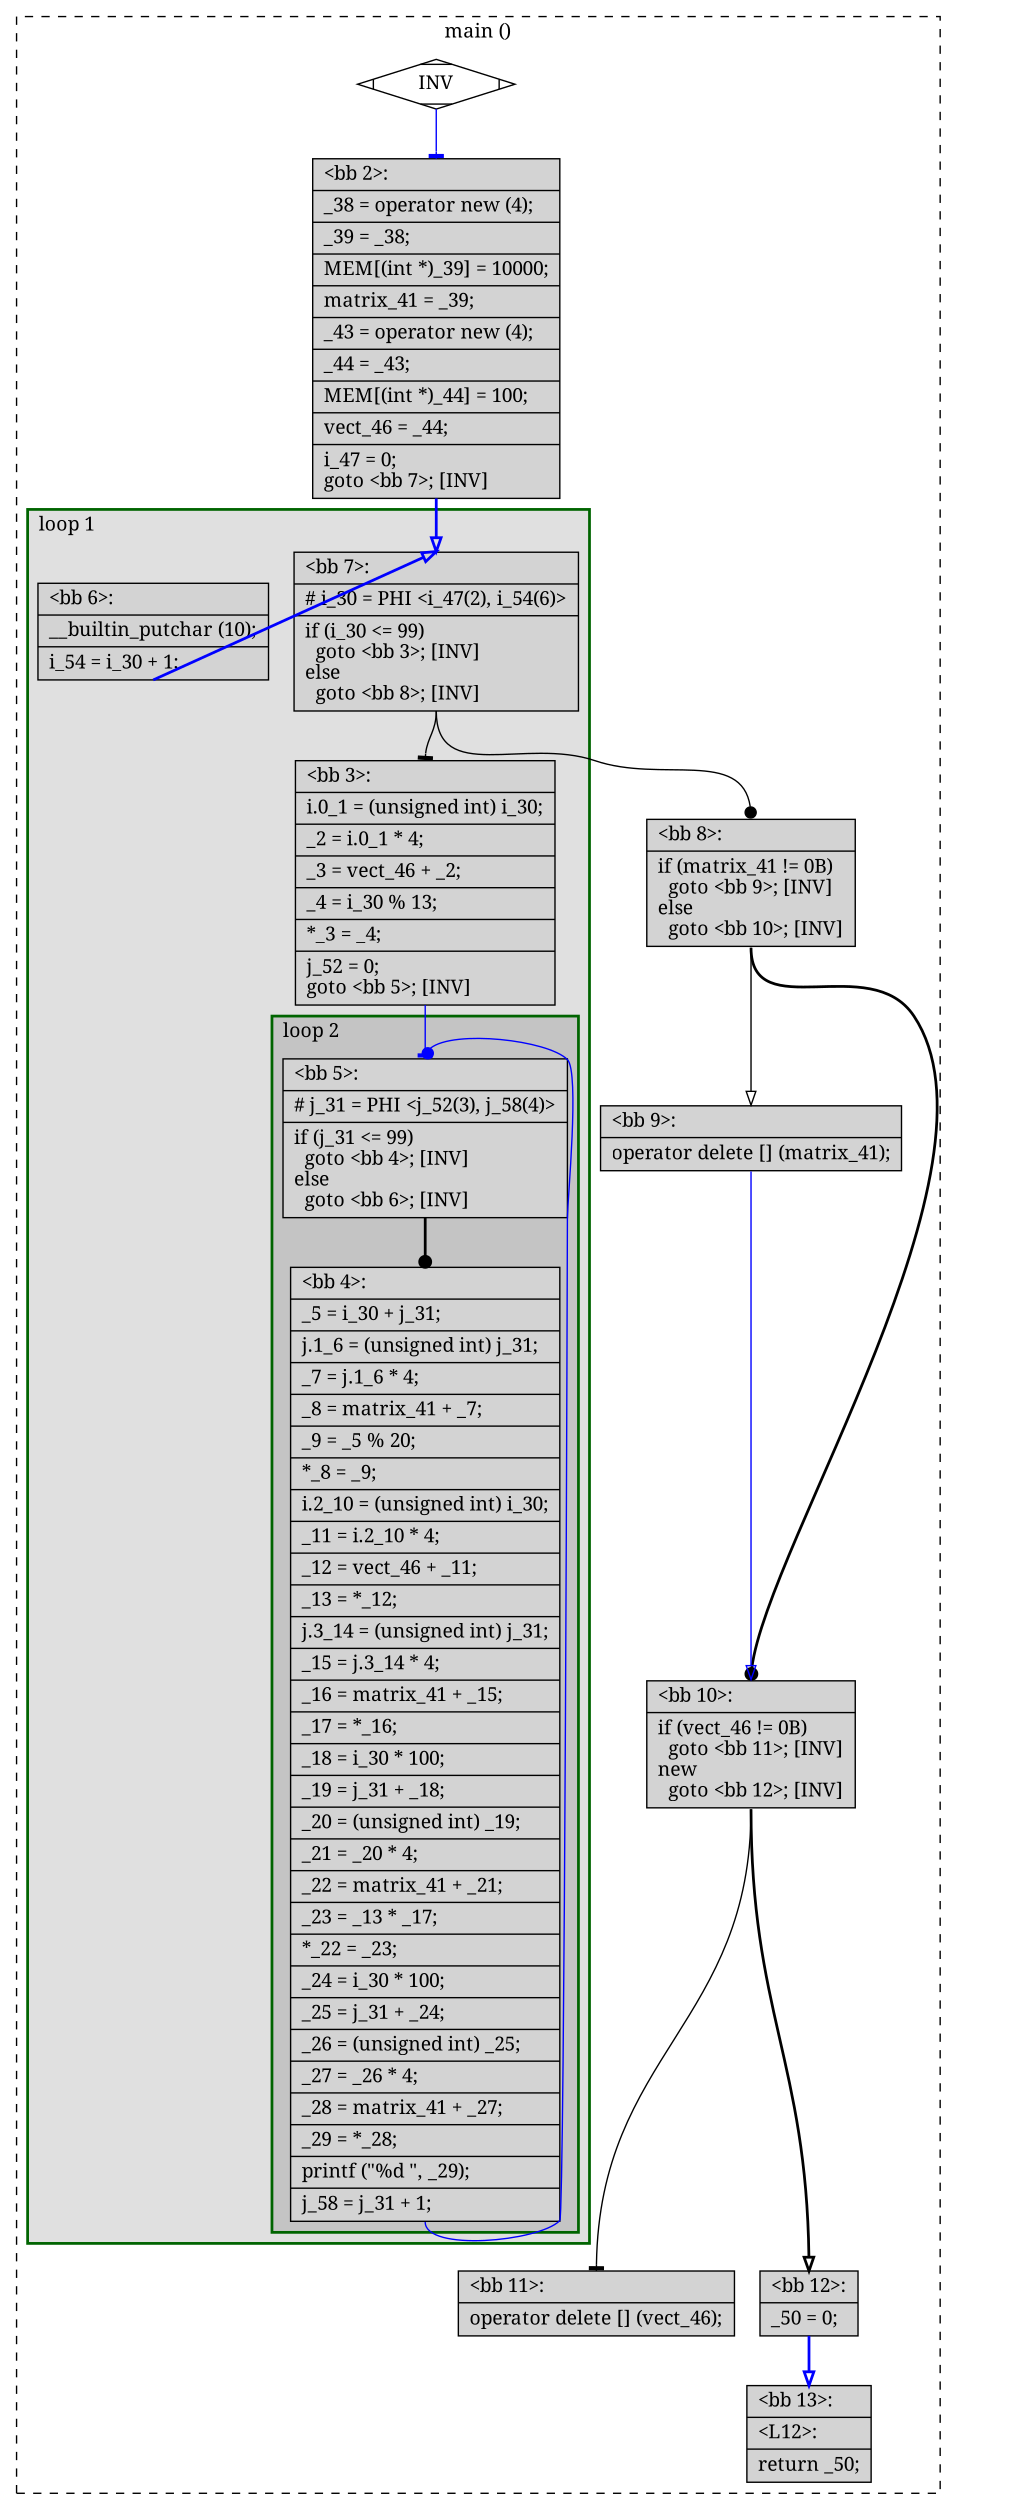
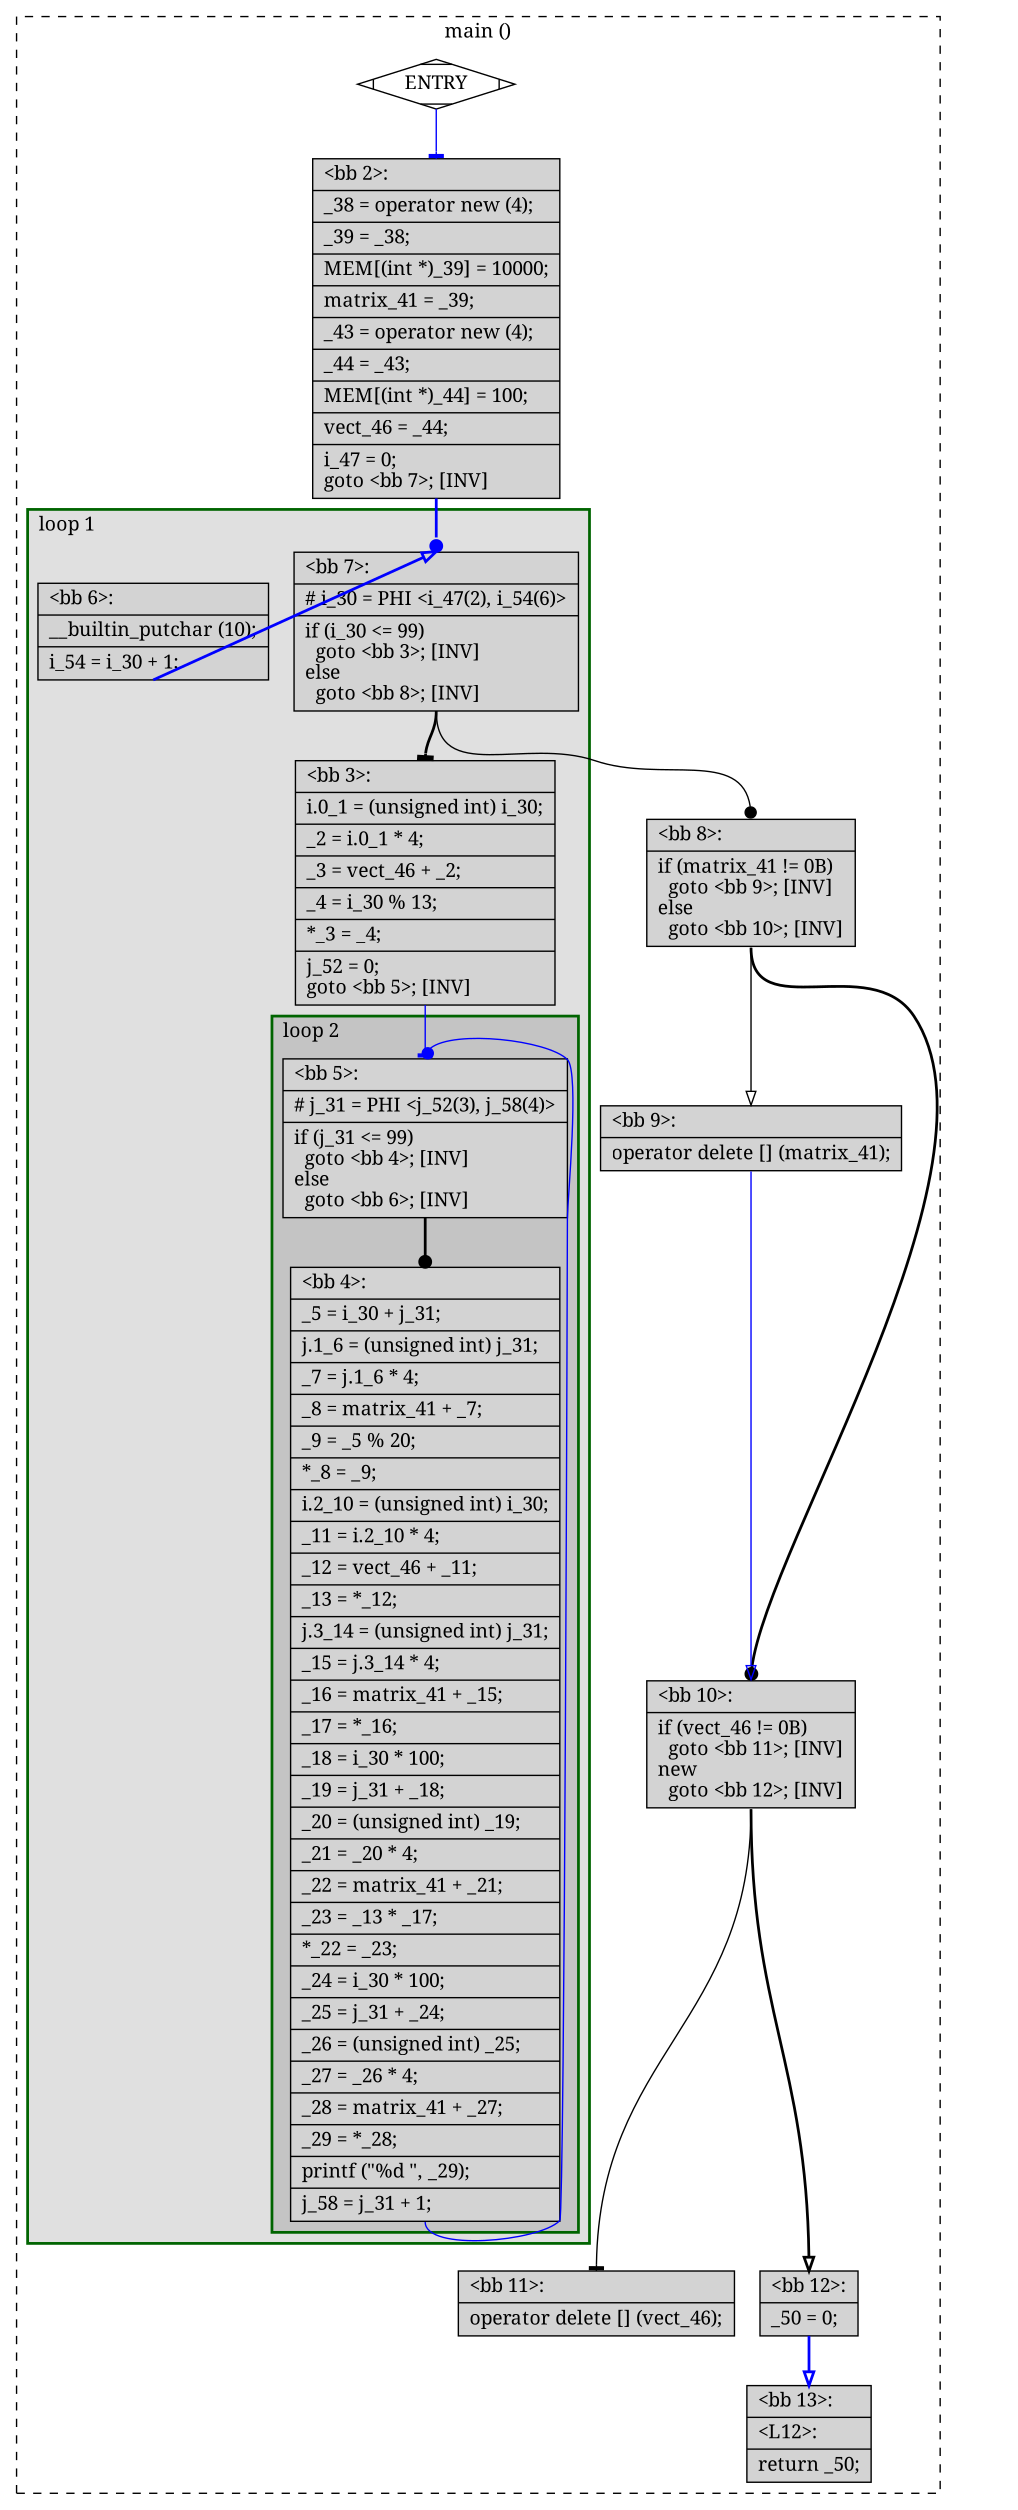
  digraph {
    fontname="Noto Serif"
    node [fillcolor=lightgrey fontname="Noto Serif" shape=record style=filled]
    edge [arrowhead=onormal color=black constraint=true fontname="Noto Serif" headport=n style=bold tailport=s weight=10]
    n1 [label="{\<bb\ 5\>:\l|#\ j_31\ =\ PHI\ \<j_52(3),\ j_58(4)\>\l|if\ (j_31\ \<=\ 99)\l\ \ goto\ \<bb\ 4\>;\ [INV]\lelse\l\ \ goto\ \<bb\ 6\>;\ [INV]\l}"]
    n2 [label="{\<bb\ 4\>:\l|_5\ =\ i_30\ +\ j_31;\l|j.1_6\ =\ (unsigned\ int)\ j_31;\l|_7\ =\ j.1_6\ *\ 4;\l|_8\ =\ matrix_41\ +\ _7;\l|_9\ =\ _5\ %\ 20;\l|*_8\ =\ _9;\l|i.2_10\ =\ (unsigned\ int)\ i_30;\l|_11\ =\ i.2_10\ *\ 4;\l|_12\ =\ vect_46\ +\ _11;\l|_13\ =\ *_12;\l|j.3_14\ =\ (unsigned\ int)\ j_31;\l|_15\ =\ j.3_14\ *\ 4;\l|_16\ =\ matrix_41\ +\ _15;\l|_17\ =\ *_16;\l|_18\ =\ i_30\ *\ 100;\l|_19\ =\ j_31\ +\ _18;\l|_20\ =\ (unsigned\ int)\ _19;\l|_21\ =\ _20\ *\ 4;\l|_22\ =\ matrix_41\ +\ _21;\l|_23\ =\ _13\ *\ _17;\l|*_22\ =\ _23;\l|_24\ =\ i_30\ *\ 100;\l|_25\ =\ j_31\ +\ _24;\l|_26\ =\ (unsigned\ int)\ _25;\l|_27\ =\ _26\ *\ 4;\l|_28\ =\ matrix_41\ +\ _27;\l|_29\ =\ *_28;\l|printf\ (\"%d\ \",\ _29);\l|j_58\ =\ j_31\ +\ 1;\l}"]
    n3 [label="{\<bb\ 7\>:\l|#\ i_30\ =\ PHI\ \<i_47(2),\ i_54(6)\>\l|if\ (i_30\ \<=\ 99)\l\ \ goto\ \<bb\ 3\>;\ [INV]\lelse\l\ \ goto\ \<bb\ 8\>;\ [INV]\l}"]
    n4 [label="{\<bb\ 3\>:\l|i.0_1\ =\ (unsigned\ int)\ i_30;\l|_2\ =\ i.0_1\ *\ 4;\l|_3\ =\ vect_46\ +\ _2;\l|_4\ =\ i_30\ %\ 13;\l|*_3\ =\ _4;\l|j_52\ =\ 0;\lgoto\ \<bb\ 5\>;\ [INV]\l}"]
    n5 [label="{\<bb\ 6\>:\l|__builtin_putchar\ (10);\l|i_54\ =\ i_30\ +\ 1;\l}"]
    n6 [label="{\<bb\ 8\>:\l|if\ (matrix_41\ !=\ 0B)\l\ \ goto\ \<bb\ 9\>;\ [INV]\lelse\l\ \ goto\ \<bb\ 10\>;\ [INV]\l}"]
-   n7 [fillcolor=white label=INV shape=Mdiamond]
+   n7 [fillcolor=white label=ENTRY shape=Mdiamond]
    n8 [label="{\<bb\ 2\>:\l|_38\ =\ operator\ new\ (4);\l|_39\ =\ _38;\l|MEM[(int\ *)_39]\ =\ 10000;\l|matrix_41\ =\ _39;\l|_43\ =\ operator\ new\ (4);\l|_44\ =\ _43;\l|MEM[(int\ *)_44]\ =\ 100;\l|vect_46\ =\ _44;\l|i_47\ =\ 0;\lgoto\ \<bb\ 7\>;\ [INV]\l}"]
    n9 [label="{\<bb\ 9\>:\l|operator\ delete\ []\ (matrix_41);\l}"]
    n10 [label="{\<bb\ 10\>:\l|if\ (vect_46\ !=\ 0B)\l\ \ goto\ \<bb\ 11\>;\ [INV]\lnew\l\ \ goto\ \<bb\ 12\>;\ [INV]\l}"]
    n11 [label="{\<bb\ 11\>:\l|operator\ delete\ []\ (vect_46);\l}"]
    n12 [label="{\<bb\ 12\>:\l|_50\ =\ 0;\l}"]
    n13 [label="{\<bb\ 13\>:\l|\<L12\>:\l|return\ _50;\l}"]
    subgraph cluster_1 {
      color=black
      label="main ()"
      style=dashed
      n6
      n7
      n8
      n9
      n10
      n11
      n12
      n13
      subgraph cluster_2 {
        color=darkgreen
        fillcolor=grey88
        label="loop 1"
        labeljust=l
        penwidth=2
        style=filled
        n3
        n4
        n5
        subgraph cluster_3 {
          color=darkgreen
          fillcolor=grey77
          label="loop 2"
          labeljust=l
          penwidth=2
          style=filled
          n1
          n2
        }
      }
    }
    n1 -> n2 [arrowhead=dot]
    n2 -> n1 [arrowhead=dot color=blue constraint=false style=solid]
-   n3 -> n4 [arrowhead=tee style=solid]
+   n3 -> n4 [arrowhead=tee]
    n3 -> n6 [arrowhead=dot style=solid]
    n4 -> n1 [arrowhead=tee color=blue style=solid weight=100]
    n5 -> n3 [color=blue constraint=false]
    n6 -> n9 [style=solid]
    n6 -> n10 [arrowhead=dot]
    n7 -> n8 [arrowhead=tee color=blue style=solid weight=100]
-   n8 -> n3 [color=blue weight=100]
+   n8 -> n3 [arrowhead=dot color=blue weight=100]
    n9 -> n10 [color=blue style=solid weight=100]
    n10 -> n11 [arrowhead=tee style=solid]
    n10 -> n12
    n12 -> n13 [color=blue weight=100]
  }
